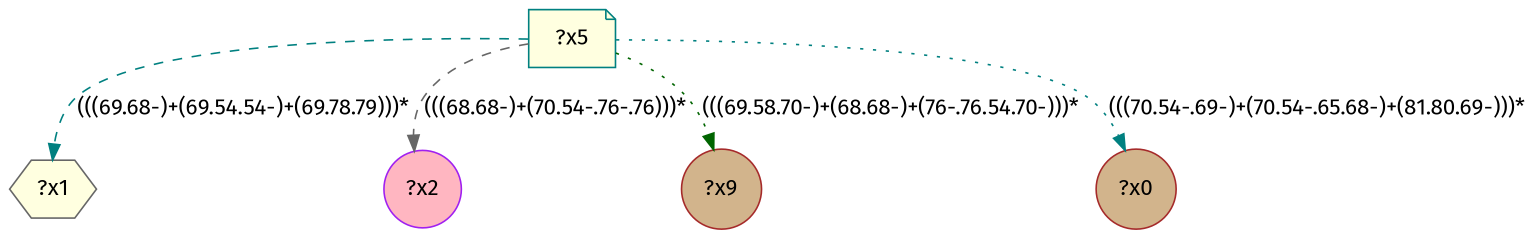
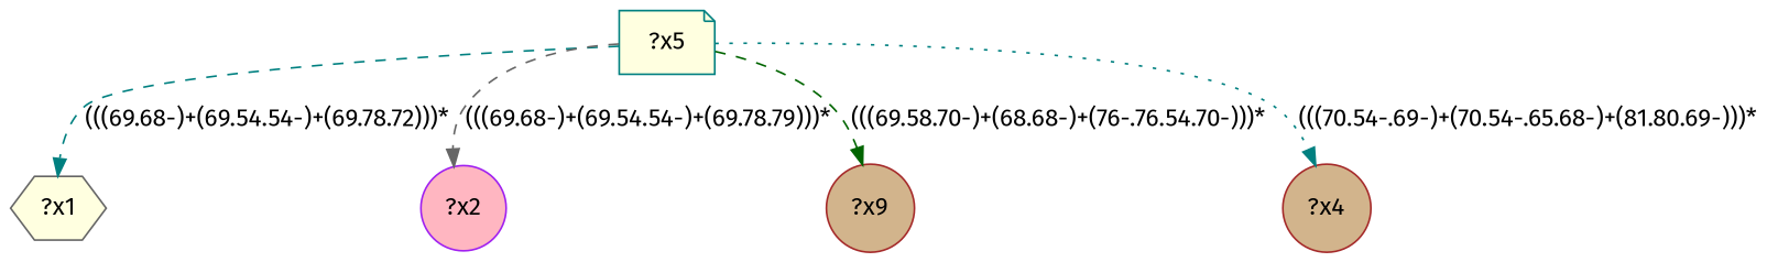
  digraph {
    fontname="Fira Sans"
    node [color=brown fillcolor=lightyellow fontname="Fira Sans" shape=circle style=filled]
    edge [color=teal fontname="Fira Sans" style=dashed]
    n1 [color=teal label="?x5" shape=note style="filled,"]
    n2 [color=gray40 label="?x1" shape=hexagon]
    n3 [color=purple fillcolor=lightpink label="?x2"]
    n4 [fillcolor=tan label="?x9"]
-   n5 [fillcolor=tan label="?x0"]
-   n1 -> n2 [label="(((69.68-)+(69.54.54-)+(69.78.79)))*"]
-   n1 -> n3 [color=gray40 label="(((68.68-)+(70.54-.76-.76)))*"]
-   n1 -> n4 [color=darkgreen label="(((69.58.70-)+(68.68-)+(76-.76.54.70-)))*" style=dotted]
+   n5 [fillcolor=tan label="?x4"]
+   n1 -> n2 [label="(((69.68-)+(69.54.54-)+(69.78.72)))*"]
+   n1 -> n3 [color=gray40 label="(((69.68-)+(69.54.54-)+(69.78.79)))*"]
+   n1 -> n4 [color=darkgreen label="(((69.58.70-)+(68.68-)+(76-.76.54.70-)))*"]
    n1 -> n5 [label="(((70.54-.69-)+(70.54-.65.68-)+(81.80.69-)))*" style=dotted]
  }
